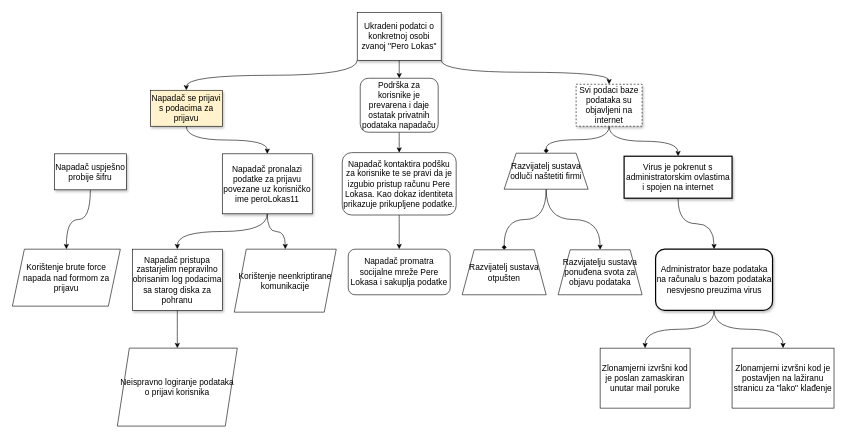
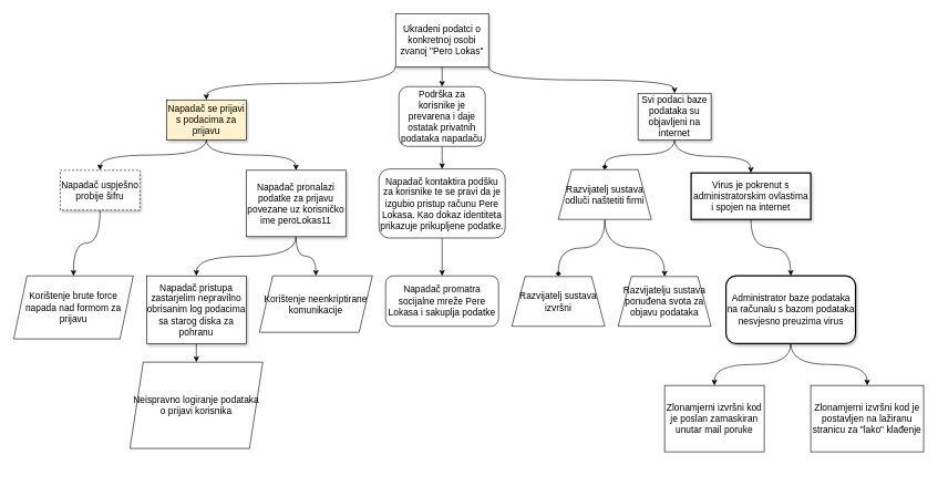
  <mxCell id="0" />
  <mxCell id="1" parent="0" />
  <mxCell id="2" style="edgeStyle=orthogonalEdgeStyle;orthogonalLoop=1;jettySize=auto;html=1;exitX=0;exitY=1;exitDx=0;exitDy=0;entryX=0.5;entryY=0;entryDx=0;entryDy=0;curved=1;fontSize=14;labelBorderColor=none;fontFamily=Helvetica;fontStyle=0" edge="1" parent="1" source="5" target="8"><mxGeometry relative="1" as="geometry" /></mxCell>
  <mxCell id="3" style="edgeStyle=orthogonalEdgeStyle;orthogonalLoop=1;jettySize=auto;html=1;exitX=1;exitY=1;exitDx=0;exitDy=0;entryX=0.5;entryY=0;entryDx=0;entryDy=0;curved=1;fontSize=14;labelBorderColor=none;fontFamily=Helvetica;fontStyle=0" edge="1" parent="1" source="5" target="11"><mxGeometry relative="1" as="geometry" /></mxCell>
  <mxCell id="4" style="edgeStyle=orthogonalEdgeStyle;curved=1;orthogonalLoop=1;jettySize=auto;html=1;exitX=0.5;exitY=1;exitDx=0;exitDy=0;entryX=0.5;entryY=0;entryDx=0;entryDy=0;fontSize=14;labelBorderColor=none;fontFamily=Helvetica;fontStyle=0" edge="1" parent="1" source="5" target="27"><mxGeometry relative="1" as="geometry" /></mxCell>
  <mxCell id="5" value="Ukradeni podatci o konkretnoj osobi zvanoj &quot;Pero Lokas&quot;" style="whiteSpace=wrap;html=1;rounded=0;shadow=1;labelBackgroundColor=none;strokeWidth=1;fontFamily=Helvetica;fontSize=14;align=center;labelBorderColor=none;fontStyle=0" parent="1" vertex="1"><mxGeometry x="595" y="20" width="140" height="80" as="geometry" /></mxCell>
  <mxCell id="6" style="edgeStyle=orthogonalEdgeStyle;curved=1;orthogonalLoop=1;jettySize=auto;html=1;exitX=0.5;exitY=1;exitDx=0;exitDy=0;labelBorderColor=none;fontSize=14;fontFamily=Helvetica;fontStyle=0" edge="1" parent="1" source="8" target="16"><mxGeometry relative="1" as="geometry" /></mxCell>
+ <mxCell id="7" style="edgeStyle=orthogonalEdgeStyle;curved=1;orthogonalLoop=1;jettySize=auto;html=1;exitX=0.5;exitY=1;exitDx=0;exitDy=0;entryX=0.5;entryY=0;entryDx=0;entryDy=0;labelBorderColor=none;fontSize=14;fontFamily=Helvetica;fontStyle=0" edge="1" parent="1" source="8" target="13"><mxGeometry relative="1" as="geometry" /></mxCell>
  <mxCell id="8" value="Napadač se prijavi s podacima za prijavu" style="whiteSpace=wrap;html=1;rounded=0;shadow=1;labelBackgroundColor=none;strokeWidth=1;fontFamily=Helvetica;fontSize=14;align=center;labelBorderColor=none;fontStyle=0;fillColor=#fff2cc;" parent="1" vertex="1"><mxGeometry x="250" y="150" width="120" height="60" as="geometry" /></mxCell>
  <mxCell id="9" style="edgeStyle=orthogonalEdgeStyle;curved=1;orthogonalLoop=1;jettySize=auto;html=1;exitX=0.5;exitY=1;exitDx=0;exitDy=0;entryX=0.5;entryY=0;entryDx=0;entryDy=0;labelBorderColor=none;fontSize=14;fontFamily=Helvetica;fontStyle=0;endArrow=diamond;" edge="1" parent="1" source="11" target="36"><mxGeometry relative="1" as="geometry"><mxPoint x="930" y="260" as="targetPoint" /></mxGeometry></mxCell>
  <mxCell id="10" style="edgeStyle=orthogonalEdgeStyle;curved=1;orthogonalLoop=1;jettySize=auto;html=1;exitX=0.5;exitY=1;exitDx=0;exitDy=0;entryX=0.5;entryY=0;entryDx=0;entryDy=0;labelBorderColor=none;fontSize=14;fontFamily=Helvetica;fontStyle=0" edge="1" parent="1" source="11" target="20"><mxGeometry relative="1" as="geometry" /></mxCell>
- <mxCell id="11" value="Svi podaci baze podataka su objavljeni na internet" style="whiteSpace=wrap;html=1;rounded=0;shadow=1;labelBackgroundColor=none;strokeWidth=1;fontFamily=Helvetica;fontSize=14;align=center;labelBorderColor=none;fontStyle=0;dashed=1;" parent="1" vertex="1"><mxGeometry x="960" y="140" width="110" height="70" as="geometry" /></mxCell>
+ <mxCell id="11" value="Svi podaci baze podataka su objavljeni na internet" style="whiteSpace=wrap;html=1;rounded=0;shadow=1;labelBackgroundColor=none;strokeWidth=1;fontFamily=Helvetica;fontSize=14;align=center;labelBorderColor=none;fontStyle=0" parent="1" vertex="1"><mxGeometry x="960" y="140" width="110" height="70" as="geometry" /></mxCell>
  <mxCell id="12" style="edgeStyle=orthogonalEdgeStyle;curved=1;orthogonalLoop=1;jettySize=auto;html=1;exitX=0.5;exitY=1;exitDx=0;exitDy=0;entryX=0.5;entryY=0;entryDx=0;entryDy=0;labelBorderColor=none;fontSize=14;fontFamily=Helvetica;fontStyle=0" edge="1" parent="1" source="13" target="38"><mxGeometry relative="1" as="geometry"><mxPoint x="140" y="415" as="targetPoint" /></mxGeometry></mxCell>
- <mxCell id="13" value="Napadač uspješno probije šifru" style="whiteSpace=wrap;html=1;rounded=0;shadow=1;labelBackgroundColor=none;strokeWidth=1;fontFamily=Helvetica;fontSize=14;align=center;labelBorderColor=none;fontStyle=0" parent="1" vertex="1"><mxGeometry x="90" y="256" width="120" height="60" as="geometry" /></mxCell>
+ <mxCell id="13" value="Napadač uspješno probije šifru" style="whiteSpace=wrap;html=1;rounded=0;shadow=1;labelBackgroundColor=none;strokeWidth=1;fontFamily=Helvetica;fontSize=14;align=center;labelBorderColor=none;fontStyle=0;dashed=1;" parent="1" vertex="1"><mxGeometry x="90" y="256" width="120" height="60" as="geometry" /></mxCell>
  <mxCell id="14" style="edgeStyle=orthogonalEdgeStyle;curved=1;orthogonalLoop=1;jettySize=auto;html=1;exitX=0.5;exitY=1;exitDx=0;exitDy=0;entryX=0.5;entryY=0;entryDx=0;entryDy=0;labelBorderColor=none;fontSize=14;fontFamily=Helvetica;fontStyle=0" edge="1" parent="1" source="16" target="37"><mxGeometry relative="1" as="geometry"><mxPoint x="475" y="415" as="targetPoint" /></mxGeometry></mxCell>
  <mxCell id="15" style="edgeStyle=orthogonalEdgeStyle;curved=1;orthogonalLoop=1;jettySize=auto;html=1;exitX=0.5;exitY=1;exitDx=0;exitDy=0;entryX=0.5;entryY=0;entryDx=0;entryDy=0;labelBorderColor=none;fontSize=14;fontFamily=Helvetica;fontStyle=0" edge="1" parent="1" source="16" target="32"><mxGeometry relative="1" as="geometry"><mxPoint x="285" y="428" as="targetPoint" /></mxGeometry></mxCell>
  <mxCell id="16" value="Napadač pronalazi podatke za prijavu povezane uz korisničko ime peroLokas11" style="whiteSpace=wrap;html=1;rounded=0;shadow=1;labelBackgroundColor=none;strokeWidth=1;fontFamily=Helvetica;fontSize=14;align=center;labelBorderColor=none;fontStyle=0" parent="1" vertex="1"><mxGeometry x="370" y="256" width="150" height="100" as="geometry" /></mxCell>
  <mxCell id="17" style="edgeStyle=orthogonalEdgeStyle;curved=1;orthogonalLoop=1;jettySize=auto;html=1;exitX=0.5;exitY=1;exitDx=0;exitDy=0;entryX=0.5;entryY=0;entryDx=0;entryDy=0;fontSize=14;labelBorderColor=none;fontFamily=Helvetica;fontStyle=0;endArrow=diamond;" edge="1" parent="1" source="36" target="34"><mxGeometry relative="1" as="geometry"><mxPoint x="930" y="320" as="sourcePoint" /><mxPoint x="850" y="417" as="targetPoint" /></mxGeometry></mxCell>
  <mxCell id="18" style="edgeStyle=orthogonalEdgeStyle;curved=1;orthogonalLoop=1;jettySize=auto;html=1;exitX=0.5;exitY=1;exitDx=0;exitDy=0;fontSize=14;labelBorderColor=none;entryX=0.5;entryY=0;entryDx=0;entryDy=0;fontFamily=Helvetica;fontStyle=0" edge="1" parent="1" source="36" target="35"><mxGeometry relative="1" as="geometry"><mxPoint x="930" y="320" as="sourcePoint" /><mxPoint x="1000" y="412" as="targetPoint" /></mxGeometry></mxCell>
  <mxCell id="19" style="edgeStyle=orthogonalEdgeStyle;curved=1;orthogonalLoop=1;jettySize=auto;html=1;exitX=0.5;exitY=1;exitDx=0;exitDy=0;entryX=0.5;entryY=0;entryDx=0;entryDy=0;fontSize=14;labelBorderColor=none;fontFamily=Helvetica;fontStyle=0" edge="1" parent="1" source="20" target="23"><mxGeometry relative="1" as="geometry" /></mxCell>
  <mxCell id="20" value="Virus je pokrenut s administratorskim ovlastima i spojen na internet" style="whiteSpace=wrap;html=1;rounded=0;shadow=1;labelBackgroundColor=none;strokeWidth=2;fontFamily=Helvetica;fontSize=14;align=center;labelBorderColor=none;fontStyle=0" parent="1" vertex="1"><mxGeometry x="1040" y="260" width="180" height="70" as="geometry" /></mxCell>
  <mxCell id="21" style="edgeStyle=orthogonalEdgeStyle;curved=1;orthogonalLoop=1;jettySize=auto;html=1;exitX=0.5;exitY=1;exitDx=0;exitDy=0;entryX=0.5;entryY=0;entryDx=0;entryDy=0;fontSize=14;labelBorderColor=none;fontFamily=Helvetica;fontStyle=0" edge="1" parent="1" source="23" target="24"><mxGeometry relative="1" as="geometry" /></mxCell>
  <mxCell id="22" style="edgeStyle=orthogonalEdgeStyle;curved=1;orthogonalLoop=1;jettySize=auto;html=1;exitX=0.5;exitY=1;exitDx=0;exitDy=0;entryX=0.5;entryY=0;entryDx=0;entryDy=0;fontSize=14;labelBorderColor=none;fontFamily=Helvetica;fontStyle=0" edge="1" parent="1" source="23" target="25"><mxGeometry relative="1" as="geometry" /></mxCell>
  <mxCell id="23" value="Administrator baze podataka na računalu s bazom podataka nesvjesno preuzima virus" style="whiteSpace=wrap;html=1;rounded=1;shadow=1;labelBackgroundColor=none;strokeWidth=2;fontFamily=Helvetica;fontSize=14;align=center;labelBorderColor=none;fontStyle=0" vertex="1" parent="1"><mxGeometry x="1092.5" y="415" width="195" height="102" as="geometry" /></mxCell>
  <mxCell id="24" value="Zlonamjerni izvršni kod je poslan zamaskiran unutar mail poruke" style="whiteSpace=wrap;html=1;rounded=0;fontSize=14;labelBorderColor=none;fontFamily=Helvetica;fontStyle=0" vertex="1" parent="1"><mxGeometry x="1000" y="580" width="150" height="100" as="geometry" /></mxCell>
  <mxCell id="25" value="Zlonamjerni izvršni kod je postavljen na lažiranu stranicu za &quot;lako&quot; klađenje" style="whiteSpace=wrap;html=1;rounded=0;fontSize=14;labelBorderColor=none;fontFamily=Helvetica;fontStyle=0" vertex="1" parent="1"><mxGeometry x="1220" y="580" width="170" height="100" as="geometry" /></mxCell>
  <mxCell id="26" style="edgeStyle=orthogonalEdgeStyle;curved=1;orthogonalLoop=1;jettySize=auto;html=1;exitX=0.5;exitY=1;exitDx=0;exitDy=0;entryX=0.5;entryY=0;entryDx=0;entryDy=0;fontSize=14;labelBorderColor=none;fontFamily=Helvetica;fontStyle=0" edge="1" parent="1" source="27" target="30"><mxGeometry relative="1" as="geometry" /></mxCell>
  <mxCell id="27" value="Podrška za korisnike je prevarena i daje ostatak privatnih podataka napadaču" style="whiteSpace=wrap;html=1;rounded=1;glass=0;fontSize=14;labelBorderColor=none;fontFamily=Helvetica;fontStyle=0" vertex="1" parent="1"><mxGeometry x="600" y="130" width="130" height="90" as="geometry" /></mxCell>
  <mxCell id="28" value="Napadač promatra socijalne mreže Pere Lokasa i sakuplja podatke" style="whiteSpace=wrap;html=1;rounded=1;glass=0;fontSize=14;labelBorderColor=none;fontFamily=Helvetica;fontStyle=0" vertex="1" parent="1"><mxGeometry x="580" y="415" width="170" height="76" as="geometry" /></mxCell>
  <mxCell id="29" style="edgeStyle=orthogonalEdgeStyle;curved=1;orthogonalLoop=1;jettySize=auto;html=1;exitX=0.5;exitY=1;exitDx=0;exitDy=0;entryX=0.5;entryY=0;entryDx=0;entryDy=0;fontSize=14;labelBorderColor=none;fontFamily=Helvetica;fontStyle=0" edge="1" parent="1" source="30" target="28"><mxGeometry relative="1" as="geometry" /></mxCell>
  <mxCell id="30" value="Napadač kontaktira podšku za korisnike te se pravi da je izgubio pristup računu Pere Lokasa. Kao dokaz identiteta prikazuje prikupljene podatke." style="whiteSpace=wrap;html=1;rounded=1;glass=0;fontSize=14;labelBorderColor=none;fontFamily=Helvetica;fontStyle=0" vertex="1" parent="1"><mxGeometry x="570" y="254" width="190" height="104" as="geometry" /></mxCell>
  <mxCell id="31" style="edgeStyle=orthogonalEdgeStyle;curved=1;orthogonalLoop=1;jettySize=auto;html=1;exitX=0.5;exitY=1;exitDx=0;exitDy=0;entryX=0.5;entryY=0;entryDx=0;entryDy=0;labelBorderColor=none;fontSize=14;fontFamily=Helvetica;fontStyle=0" edge="1" parent="1" source="32" target="33"><mxGeometry relative="1" as="geometry"><mxPoint x="295" y="580" as="targetPoint" /></mxGeometry></mxCell>
  <mxCell id="32" value="Napadač pristupa zastarjelim nepravilno obrisanim log podacima sa starog diska za pohranu" style="whiteSpace=wrap;html=1;rounded=0;shadow=1;labelBackgroundColor=none;strokeWidth=1;fontFamily=Helvetica;fontSize=14;align=center;labelBorderColor=none;fontStyle=0" vertex="1" parent="1"><mxGeometry x="220" y="415" width="150" height="102" as="geometry" /></mxCell>
- <mxCell id="33" value="Neispravno logiranje podataka o prijavi korisnika " style="shape=parallelogram;perimeter=parallelogramPerimeter;whiteSpace=wrap;html=1;fixedSize=1;rounded=0;sketch=0;gradientColor=none;fontSize=14;fontFamily=Helvetica;fontStyle=0" vertex="1" parent="1"><mxGeometry x="195" y="580" width="200" height="130" as="geometry" /></mxCell>
- <mxCell id="34" value="Razvijatelj sustava otpušten" style="shape=trapezoid;perimeter=trapezoidPerimeter;whiteSpace=wrap;html=1;fixedSize=1;rounded=0;sketch=0;gradientColor=none;fontSize=14;fontFamily=Helvetica;fontStyle=0" vertex="1" parent="1"><mxGeometry x="770" y="416" width="140" height="75" as="geometry" /></mxCell>
+ <mxCell id="33" value="Neispravno logiranje podataka o prijavi korisnika " style="shape=parallelogram;perimeter=parallelogramPerimeter;whiteSpace=wrap;html=1;fixedSize=1;rounded=0;sketch=0;gradientColor=none;fontSize=14;fontFamily=Helvetica;fontStyle=0" vertex="1" parent="1"><mxGeometry x="195" y="545" width="200" height="130" as="geometry" /></mxCell>
+ <mxCell id="34" value="Razvijatelj sustava izvršni" style="shape=trapezoid;perimeter=trapezoidPerimeter;whiteSpace=wrap;html=1;fixedSize=1;rounded=0;sketch=0;gradientColor=none;fontSize=14;fontFamily=Helvetica;fontStyle=0" vertex="1" parent="1"><mxGeometry x="770" y="416" width="140" height="75" as="geometry" /></mxCell>
  <mxCell id="35" value="Razvijatelju sustava ponuđena svota za objavu podataka" style="shape=trapezoid;perimeter=trapezoidPerimeter;whiteSpace=wrap;html=1;fixedSize=1;rounded=0;sketch=0;gradientColor=none;fontSize=14;fontFamily=Helvetica;fontStyle=0" vertex="1" parent="1"><mxGeometry x="930" y="416" width="140" height="75" as="geometry" /></mxCell>
- <mxCell id="36" value="Razvijatelj sustava odluči naštetiti firmi" style="shape=trapezoid;perimeter=trapezoidPerimeter;whiteSpace=wrap;html=1;fixedSize=1;rounded=0;sketch=0;gradientColor=none;fontSize=14;fontFamily=Helvetica;fontStyle=0" vertex="1" parent="1"><mxGeometry x="840" y="255" width="140" height="60" as="geometry" /></mxCell>
- <mxCell id="37" value="Korištenje neenkriptirane komunikacije" style="shape=parallelogram;perimeter=parallelogramPerimeter;whiteSpace=wrap;html=1;fixedSize=1;rounded=0;sketch=0;gradientColor=none;fontSize=14;fontFamily=Helvetica;fontStyle=0" vertex="1" parent="1"><mxGeometry x="390" y="415" width="170" height="105" as="geometry" /></mxCell>
+ <mxCell id="36" value="Razvijatelj sustava odluči naštetiti firmi" style="shape=trapezoid;perimeter=trapezoidPerimeter;whiteSpace=wrap;html=1;fixedSize=1;rounded=0;sketch=0;gradientColor=none;fontSize=14;fontFamily=Helvetica;fontStyle=0" vertex="1" parent="1"><mxGeometry x="840" y="255" width="140" height="75" as="geometry" /></mxCell>
+ <mxCell id="37" value="Korištenje neenkriptirane komunikacije" style="shape=parallelogram;perimeter=parallelogramPerimeter;whiteSpace=wrap;html=1;fixedSize=1;rounded=0;sketch=0;gradientColor=none;fontSize=14;fontFamily=Helvetica;fontStyle=0" vertex="1" parent="1"><mxGeometry x="390" y="415" width="170" height="85" as="geometry" /></mxCell>
  <mxCell id="38" value="Korištenje brute force napada nad formom za prijavu" style="shape=parallelogram;perimeter=parallelogramPerimeter;whiteSpace=wrap;html=1;fixedSize=1;rounded=0;sketch=0;gradientColor=none;fontSize=14;fontFamily=Helvetica;fontStyle=0" vertex="1" parent="1"><mxGeometry x="20" y="415" width="180" height="95" as="geometry" /></mxCell>
